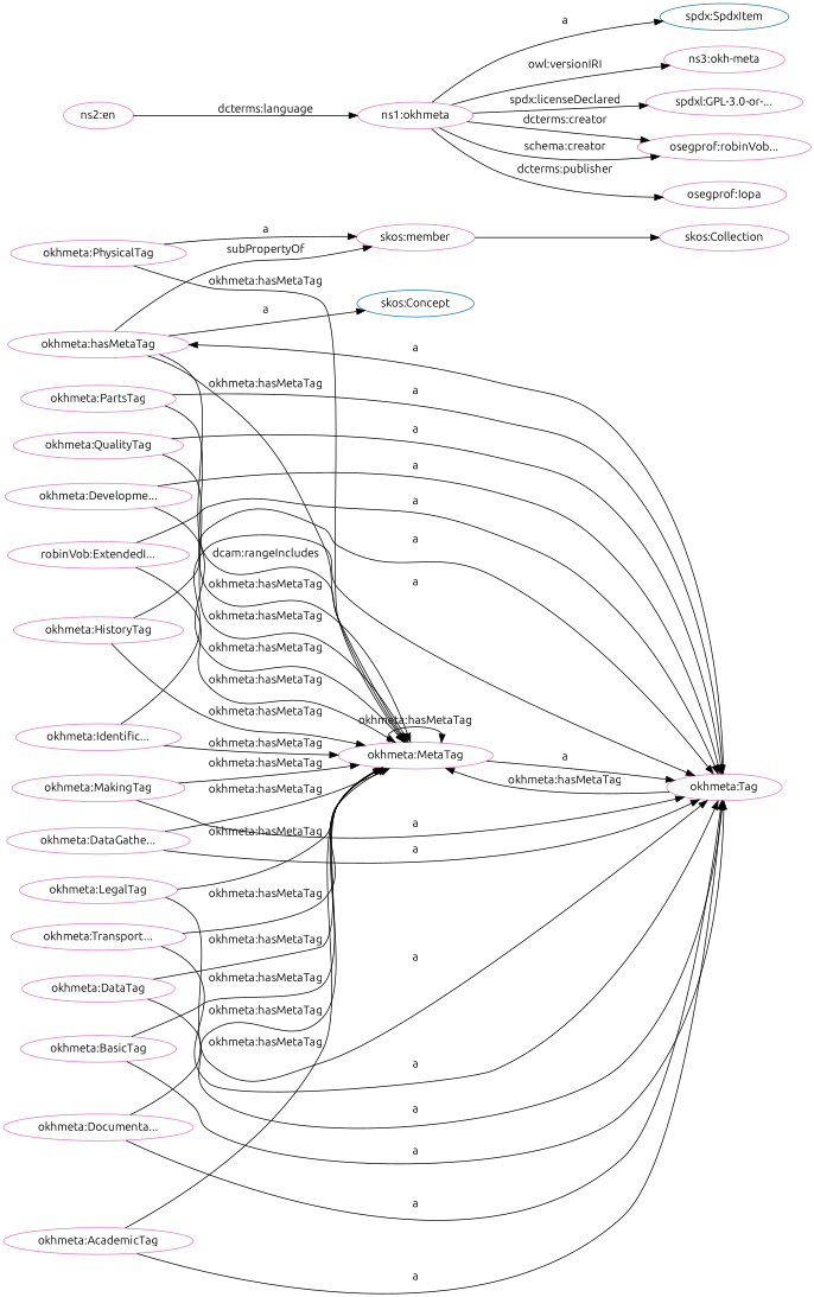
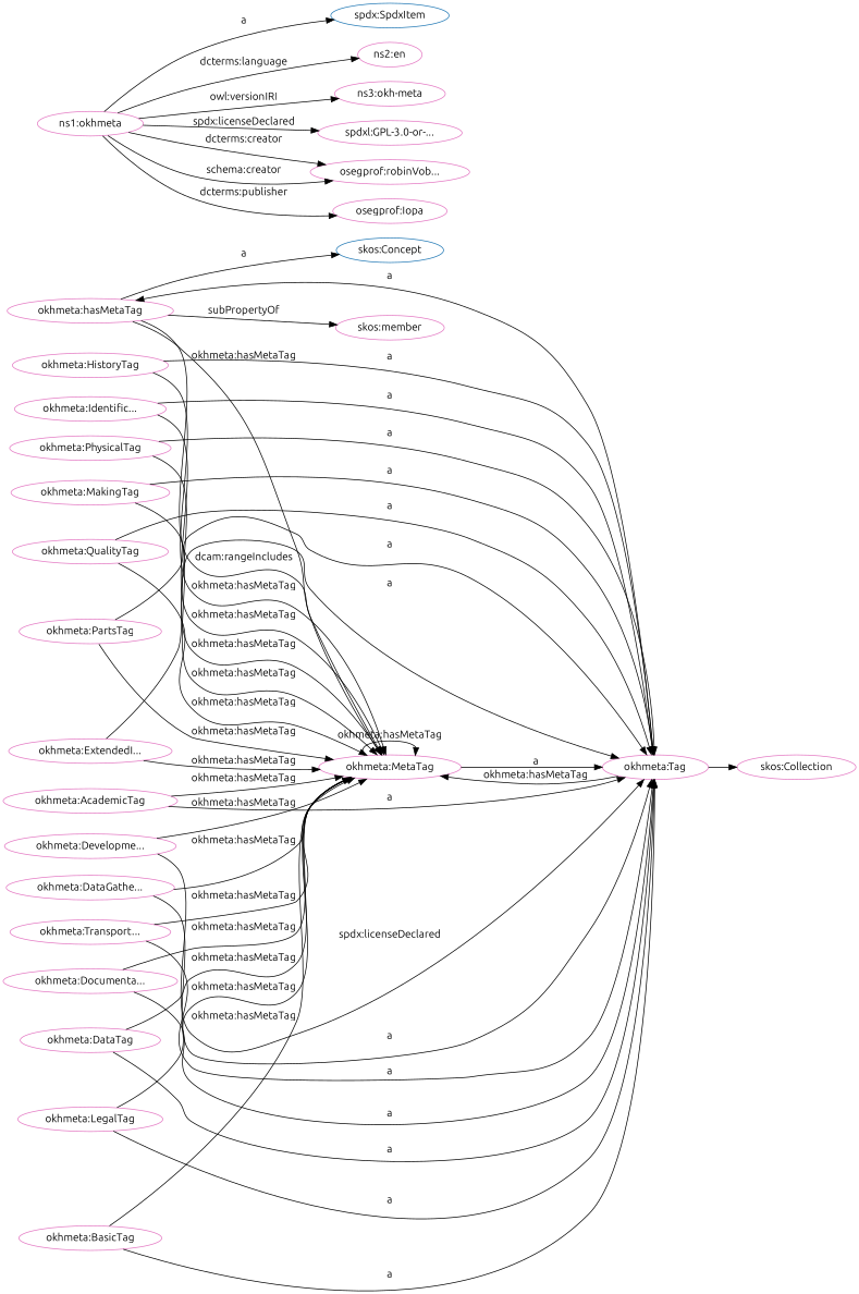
  digraph {
    fontname=Ubuntu
    rankdir=LR
    node [color="#e377c2" fillcolor="#e377c2" fontname=Ubuntu]
    edge [fontname=Ubuntu]
    n1 [color="#1f77b4" fillcolor="#1f77b4" height=.3 label="skos:Concept"]
    n2 [color="#1f77b4" fillcolor="#1f77b4" height=.3 label="spdx:SpdxItem"]
    n3 [height=.3 label="okhmeta:Tag"]
    n4 [height=.3 label="skos:Collection"]
    n5 [height=.3 label="okhmeta:MetaTag"]
    n6 [height=.3 label="okhmeta:hasMetaTag"]
    n7 [height=.3 label="okhmeta:HistoryTag"]
    n8 [height=.3 label="skos:member"]
    n9 [height=.3 label="ns1:okhmeta"]
    n10 [height=.3 label="ns2:en"]
    n11 [height=.3 label="ns3:okh-meta"]
    n12 [height=.3 label="spdxl:GPL-3.0-or-..."]
    n13 [height=.3 label="osegprof:robinVob..."]
    n14 [height=.3 label="osegprof:Iopa"]
    n15 [height=.3 label="okhmeta:MakingTag"]
    n16 [height=.3 label="okhmeta:PhysicalTag"]
    n17 [height=.3 label="okhmeta:PartsTag"]
    n18 [height=.3 label="okhmeta:QualityTag"]
-   n19 [height=.3 label="robinVob:ExtendedI..."]
+   n19 [height=.3 label="okhmeta:ExtendedI..."]
    n20 [height=.3 label="okhmeta:Identific..."]
    n21 [height=.3 label="okhmeta:Transport..."]
    n22 [height=.3 label="okhmeta:BasicTag"]
    n23 [height=.3 label="okhmeta:Documenta..."]
    n24 [height=.3 label="okhmeta:AcademicTag"]
    n25 [height=.3 label="okhmeta:DataGathe..."]
    n26 [height=.3 label="okhmeta:LegalTag"]
    n27 [height=.3 label="okhmeta:DataTag"]
    n28 [height=.3 label="okhmeta:Developme..."]
-   n8 -> n4
+   n3 -> n4
    n3 -> n5 [label="okhmeta:hasMetaTag"]
    n3 -> n6 [label=a]
    n5 -> n3 [label=a]
    n5 -> n5 [label="okhmeta:hasMetaTag"]
    n6 -> n1 [label=a]
    n6 -> n5 [label="okhmeta:hasMetaTag"]
    n6 -> n5 [label="dcam:rangeIncludes"]
    n6 -> n8 [label=subPropertyOf]
    n7 -> n3 [label=a]
    n7 -> n5 [label="okhmeta:hasMetaTag"]
    n9 -> n2 [label=a]
-   n10 -> n9 [label="dcterms:language"]
+   n9 -> n10 [label="dcterms:language"]
    n9 -> n11 [label="owl:versionIRI"]
    n9 -> n12 [label="spdx:licenseDeclared"]
    n9 -> n13 [label="dcterms:creator"]
    n9 -> n13 [label="schema:creator"]
    n9 -> n14 [label="dcterms:publisher"]
    n15 -> n3 [label=a]
    n15 -> n5 [label="okhmeta:hasMetaTag"]
-   n16 -> n8 [label=a]
+   n16 -> n3 [label=a]
    n16 -> n5 [label="okhmeta:hasMetaTag"]
    n17 -> n3 [label=a]
    n17 -> n5 [label="okhmeta:hasMetaTag"]
    n18 -> n3 [label=a]
    n18 -> n5 [label="okhmeta:hasMetaTag"]
    n19 -> n3 [label=a]
    n19 -> n5 [label="okhmeta:hasMetaTag"]
    n20 -> n3 [label=a]
    n20 -> n5 [label="okhmeta:hasMetaTag"]
    n21 -> n3 [label=a]
    n21 -> n5 [label="okhmeta:hasMetaTag"]
    n22 -> n3 [label=a]
    n22 -> n5 [label="okhmeta:hasMetaTag"]
    n23 -> n3 [label=a]
    n23 -> n5 [label="okhmeta:hasMetaTag"]
    n24 -> n3 [label=a]
    n24 -> n5 [label="okhmeta:hasMetaTag"]
    n25 -> n3 [label=a]
    n25 -> n5 [label="okhmeta:hasMetaTag"]
    n26 -> n3 [label=a]
    n26 -> n5 [label="okhmeta:hasMetaTag"]
    n27 -> n3 [label=a]
    n27 -> n5 [label="okhmeta:hasMetaTag"]
-   n28 -> n3 [label=a]
+   n28 -> n3 [label="spdx:licenseDeclared"]
    n28 -> n5 [label="okhmeta:hasMetaTag"]
  }
